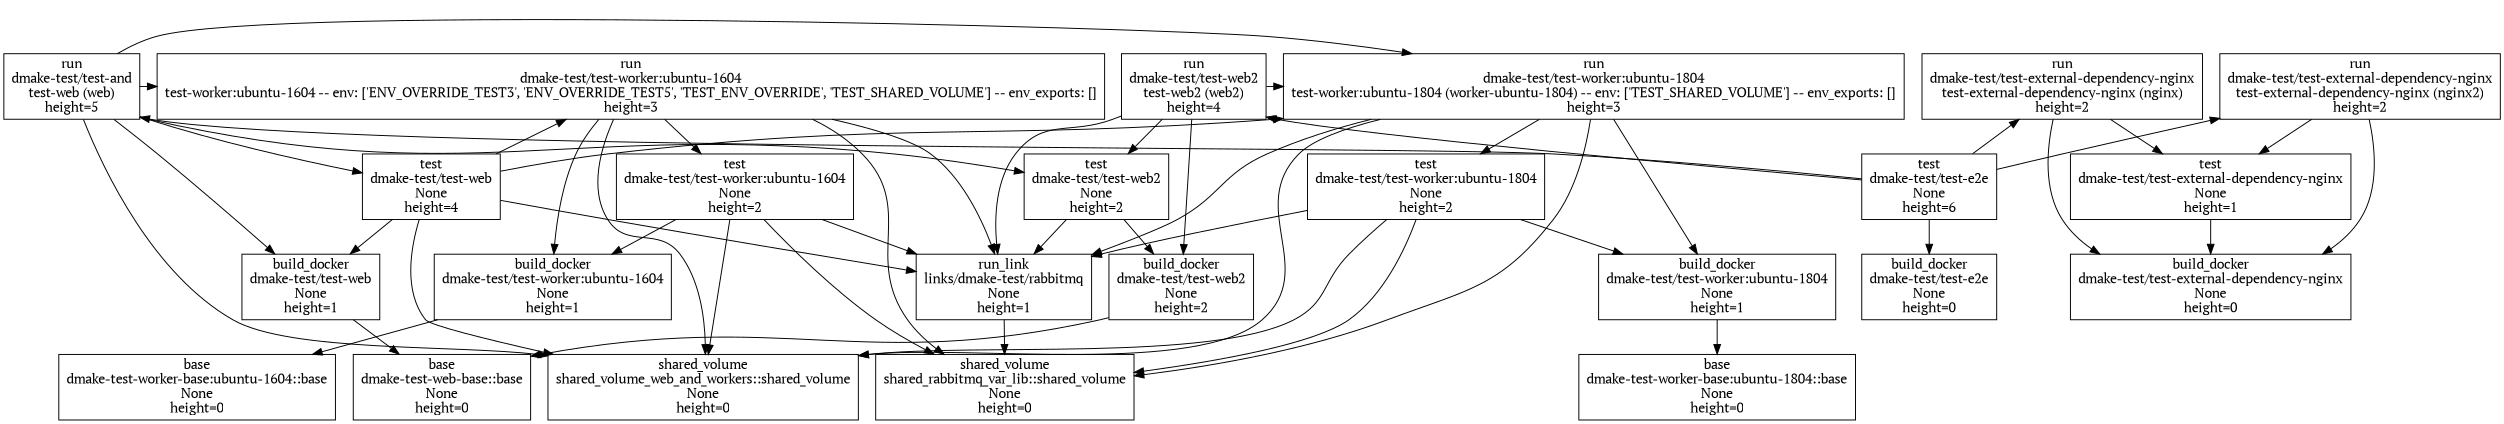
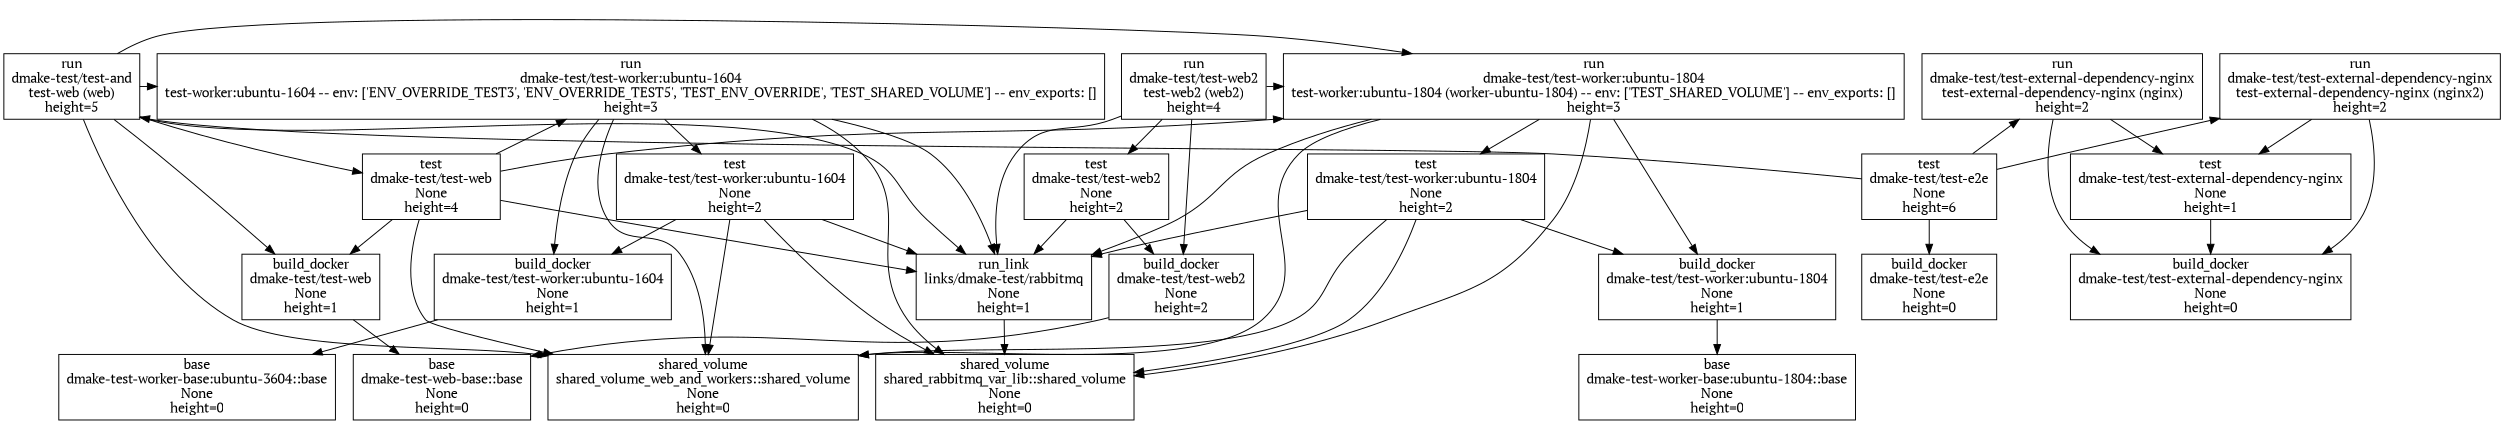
  digraph {
    fontname="PT Serif"
    node [fontname="PT Serif" shape=box]
    edge [fontname="PT Serif"]
    n1 [label="base\ndmake-test-web-base::base\nNone\nheight=0"]
-   n2 [label="base\ndmake-test-worker-base:ubuntu-1604::base\nNone\nheight=0"]
+   n2 [label="base\ndmake-test-worker-base:ubuntu-3604::base\nNone\nheight=0"]
    n3 [label="base\ndmake-test-worker-base:ubuntu-1804::base\nNone\nheight=0"]
    n4 [label="build_docker\ndmake-test/test-web\nNone\nheight=1"]
    n5 [label="build_docker\ndmake-test/test-web2\nNone\nheight=2"]
    n6 [label="build_docker\ndmake-test/test-worker:ubuntu-1604\nNone\nheight=1"]
    n7 [label="build_docker\ndmake-test/test-worker:ubuntu-1804\nNone\nheight=1"]
    n8 [label="build_docker\ndmake-test/test-e2e\nNone\nheight=0"]
    n9 [label="build_docker\ndmake-test/test-external-dependency-nginx\nNone\nheight=0"]
    n10 [label="run\ndmake-test/test-external-dependency-nginx\ntest-external-dependency-nginx (nginx)\nheight=2"]
    n11 [label="run\ndmake-test/test-external-dependency-nginx\ntest-external-dependency-nginx (nginx2)\nheight=2"]
    n12 [label="run\ndmake-test/test-and\ntest-web (web)\nheight=5"]
    n13 [label="run\ndmake-test/test-worker:ubuntu-1604\ntest-worker:ubuntu-1604 -- env: ['ENV_OVERRIDE_TEST3', 'ENV_OVERRIDE_TEST5', 'TEST_ENV_OVERRIDE', 'TEST_SHARED_VOLUME'] -- env_exports: []\nheight=3"]
    n14 [label="run\ndmake-test/test-worker:ubuntu-1804\ntest-worker:ubuntu-1804 (worker-ubuntu-1804) -- env: ['TEST_SHARED_VOLUME'] -- env_exports: []\nheight=3"]
    n15 [label="run\ndmake-test/test-web2\ntest-web2 (web2)\nheight=4"]
    n16 [label="run_link\nlinks/dmake-test/rabbitmq\nNone\nheight=1"]
    n17 [label="shared_volume\nshared_volume_web_and_workers::shared_volume\nNone\nheight=0"]
    n18 [label="shared_volume\nshared_rabbitmq_var_lib::shared_volume\nNone\nheight=0"]
    n19 [label="test\ndmake-test/test-external-dependency-nginx\nNone\nheight=1"]
    n20 [label="test\ndmake-test/test-web\nNone\nheight=4"]
    n21 [label="test\ndmake-test/test-web2\nNone\nheight=2"]
    n22 [label="test\ndmake-test/test-worker:ubuntu-1604\nNone\nheight=2"]
    n23 [label="test\ndmake-test/test-worker:ubuntu-1804\nNone\nheight=2"]
    n24 [label="test\ndmake-test/test-e2e\nNone\nheight=6"]
    subgraph sub_1 {
      rank=same
      n1
      n2
      n3
    }
    subgraph sub_2 {
      rank=same
      n4
      n5
      n6
      n7
      n8
      n9
    }
    subgraph sub_3 {
      rank=same
      n10
      n11
      n12
      n13
      n14
      n15
    }
    subgraph sub_4 {
      rank=same
      n16
    }
    subgraph sub_5 {
      rank=same
      n17
      n18
    }
    subgraph sub_6 {
      rank=same
      n19
      n20
      n21
      n22
      n23
      n24
    }
    n4 -> n1
    n5 -> n1
    n6 -> n2
    n7 -> n3
    n10 -> n9
    n10 -> n19
    n11 -> n9
    n11 -> n19
    n12 -> n4
    n12 -> n13
    n12 -> n14
-   n12 -> n21
+   n12 -> n16
    n12 -> n17
    n12 -> n20
    n13 -> n6
    n13 -> n16
    n13 -> n17
    n13 -> n18
    n13 -> n22
    n14 -> n7
    n14 -> n16
    n14 -> n17
    n14 -> n18
    n14 -> n23
    n15 -> n5
    n15 -> n14
    n15 -> n16
    n15 -> n21
    n16 -> n18
    n19 -> n9
    n20 -> n4
    n20 -> n13
    n20 -> n14
    n20 -> n16
    n20 -> n17
    n21 -> n5
    n21 -> n16
    n22 -> n6
    n22 -> n16
    n22 -> n17
    n22 -> n18
    n23 -> n7
    n23 -> n16
    n23 -> n17
    n23 -> n18
    n24 -> n8
    n24 -> n10
    n24 -> n11
    n24 -> n12
-   n24 -> n15
  }
